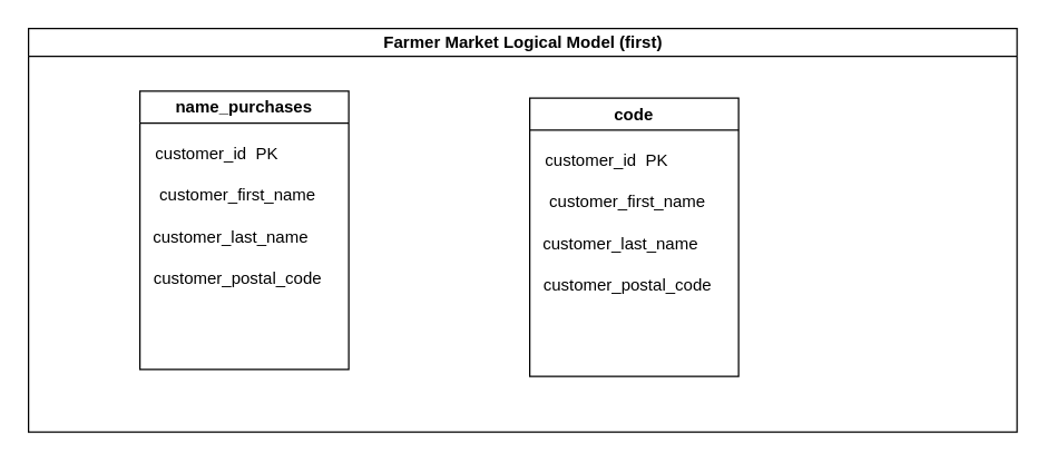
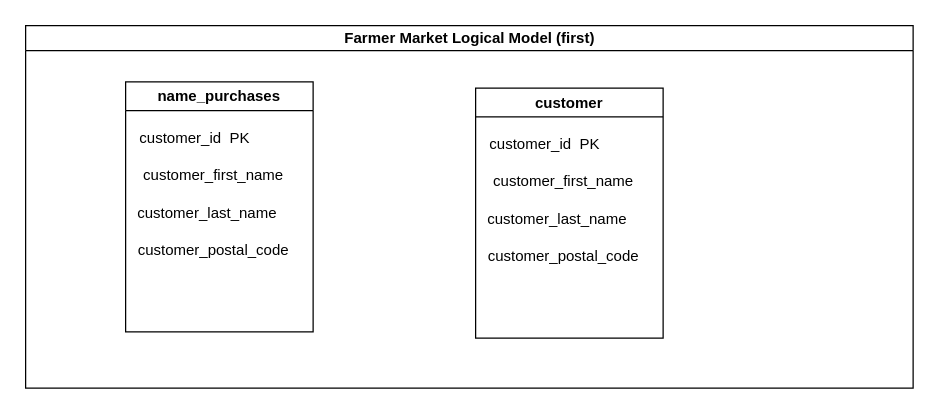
  <mxCell id="0" />
  <mxCell id="1" parent="0" />
  <mxCell id="2" value="Farmer Market Logical Model (first)" style="swimlane;html=1;startSize=20;horizontal=1;containerType=tree;glass=0;" parent="1" vertex="1"><mxGeometry x="20" y="20" width="710" height="290" as="geometry" /></mxCell>
- <mxCell id="3" value="code" style="swimlane;whiteSpace=wrap;html=1;" vertex="1" parent="2"><mxGeometry x="360" y="50" width="150" height="200" as="geometry" /></mxCell>
+ <mxCell id="3" value="customer" style="swimlane;whiteSpace=wrap;html=1;" vertex="1" parent="2"><mxGeometry x="360" y="50" width="150" height="200" as="geometry" /></mxCell>
  <mxCell id="4" value="customer_id&amp;nbsp; PK" style="text;html=1;align=center;verticalAlign=middle;resizable=0;points=[];autosize=1;strokeColor=none;fillColor=none;" vertex="1" parent="3"><mxGeometry y="30" width="110" height="30" as="geometry" /></mxCell>
  <mxCell id="5" value="customer_first_name" style="text;html=1;align=center;verticalAlign=middle;resizable=0;points=[];autosize=1;strokeColor=none;fillColor=none;" vertex="1" parent="3"><mxGeometry y="60" width="140" height="30" as="geometry" /></mxCell>
  <mxCell id="6" value="customer_last_name" style="text;html=1;align=center;verticalAlign=middle;resizable=0;points=[];autosize=1;strokeColor=none;fillColor=none;" vertex="1" parent="3"><mxGeometry y="90" width="130" height="30" as="geometry" /></mxCell>
  <mxCell id="7" value="customer_postal_code" style="text;html=1;align=center;verticalAlign=middle;resizable=0;points=[];autosize=1;strokeColor=none;fillColor=none;" vertex="1" parent="3"><mxGeometry y="120" width="140" height="30" as="geometry" /></mxCell>
  <mxCell id="8" value="name_purchases" style="swimlane;whiteSpace=wrap;html=1;" vertex="1" parent="2"><mxGeometry x="80" y="45" width="150" height="200" as="geometry" /></mxCell>
  <mxCell id="9" value="customer_id&amp;nbsp; PK" style="text;html=1;align=center;verticalAlign=middle;resizable=0;points=[];autosize=1;strokeColor=none;fillColor=none;" vertex="1" parent="8"><mxGeometry y="30" width="110" height="30" as="geometry" /></mxCell>
  <mxCell id="10" value="customer_first_name" style="text;html=1;align=center;verticalAlign=middle;resizable=0;points=[];autosize=1;strokeColor=none;fillColor=none;" vertex="1" parent="8"><mxGeometry y="60" width="140" height="30" as="geometry" /></mxCell>
  <mxCell id="11" value="customer_last_name" style="text;html=1;align=center;verticalAlign=middle;resizable=0;points=[];autosize=1;strokeColor=none;fillColor=none;" vertex="1" parent="8"><mxGeometry y="90" width="130" height="30" as="geometry" /></mxCell>
  <mxCell id="12" value="customer_postal_code" style="text;html=1;align=center;verticalAlign=middle;resizable=0;points=[];autosize=1;strokeColor=none;fillColor=none;" vertex="1" parent="8"><mxGeometry y="120" width="140" height="30" as="geometry" /></mxCell>
